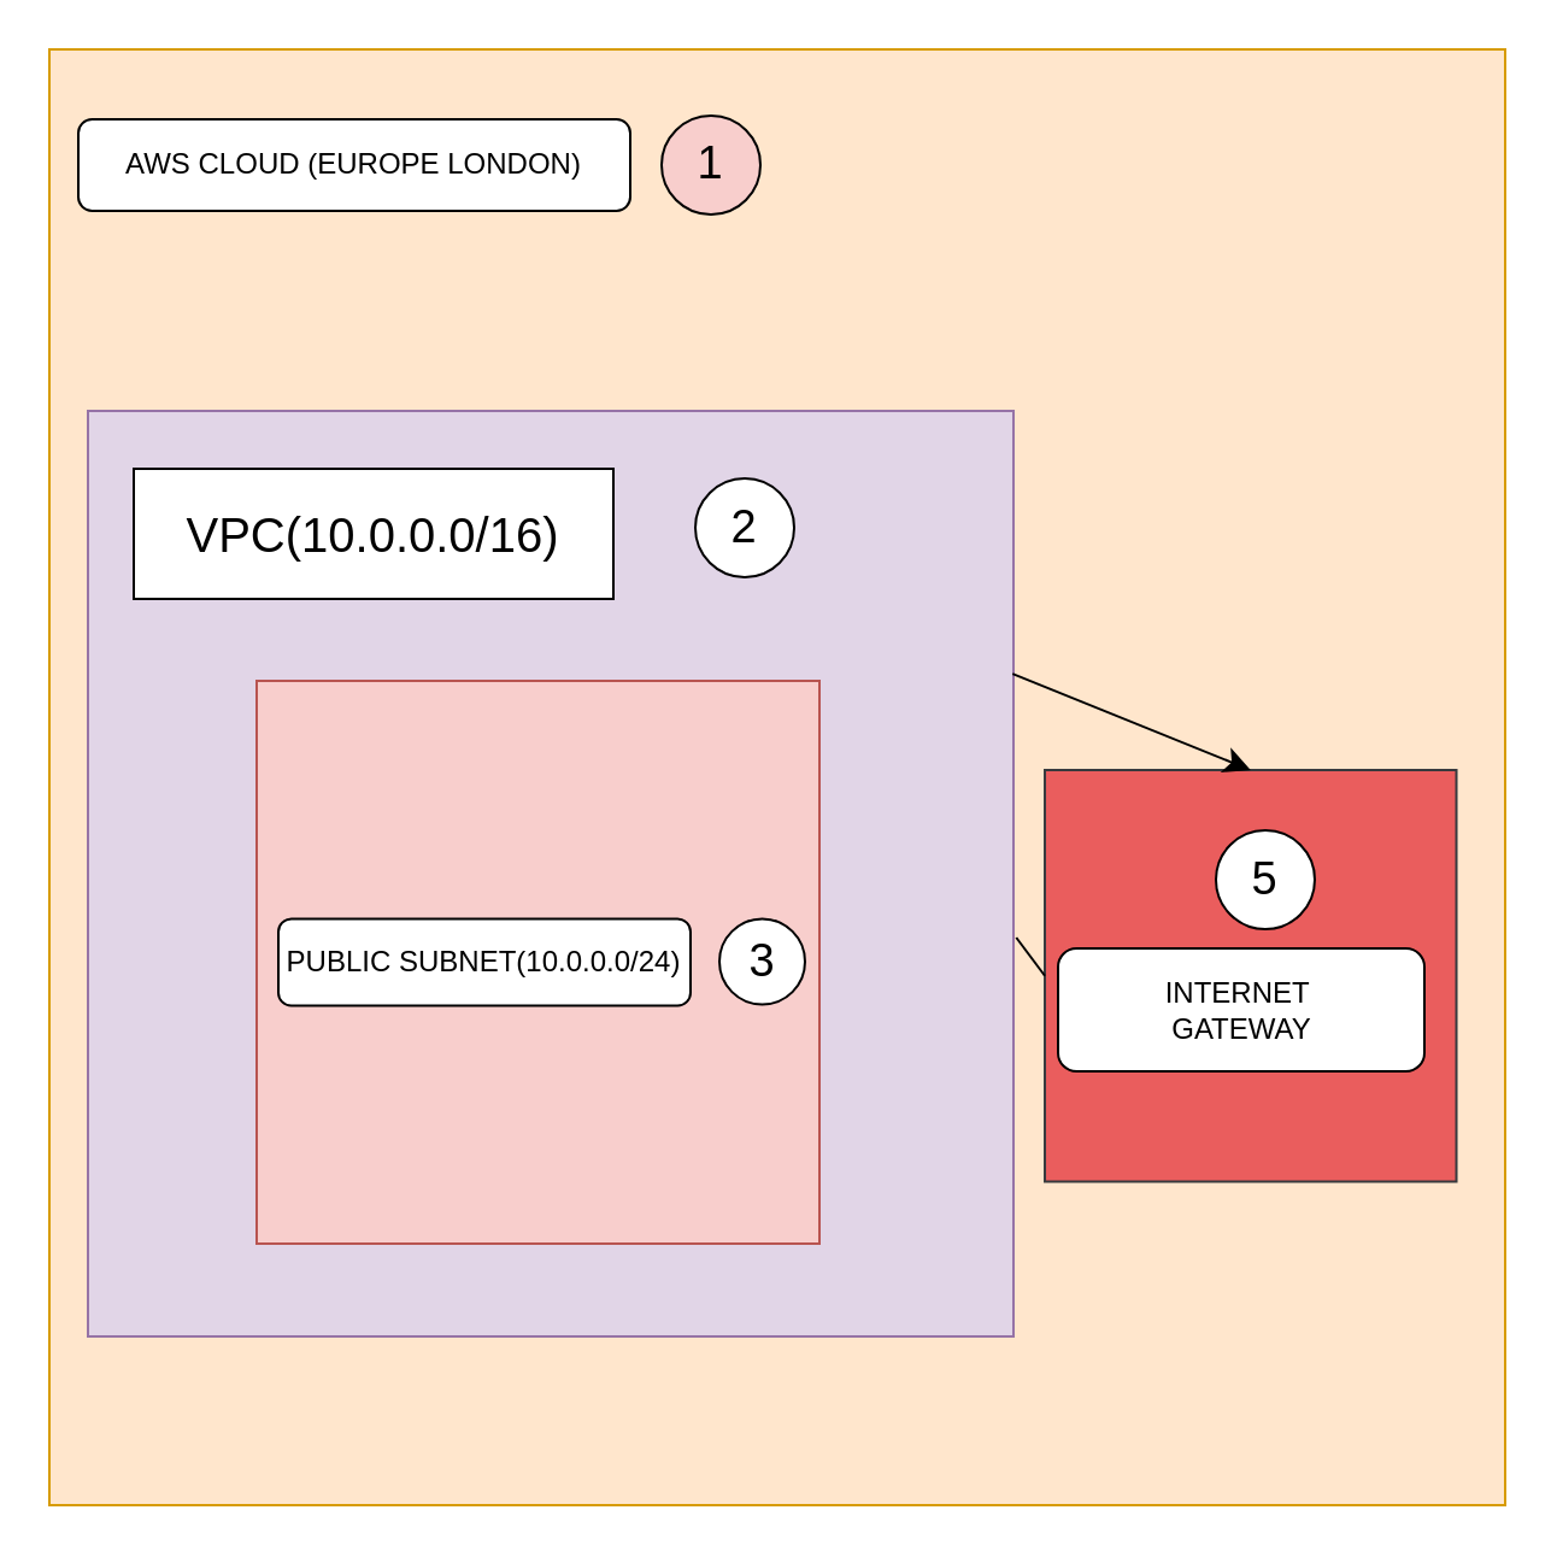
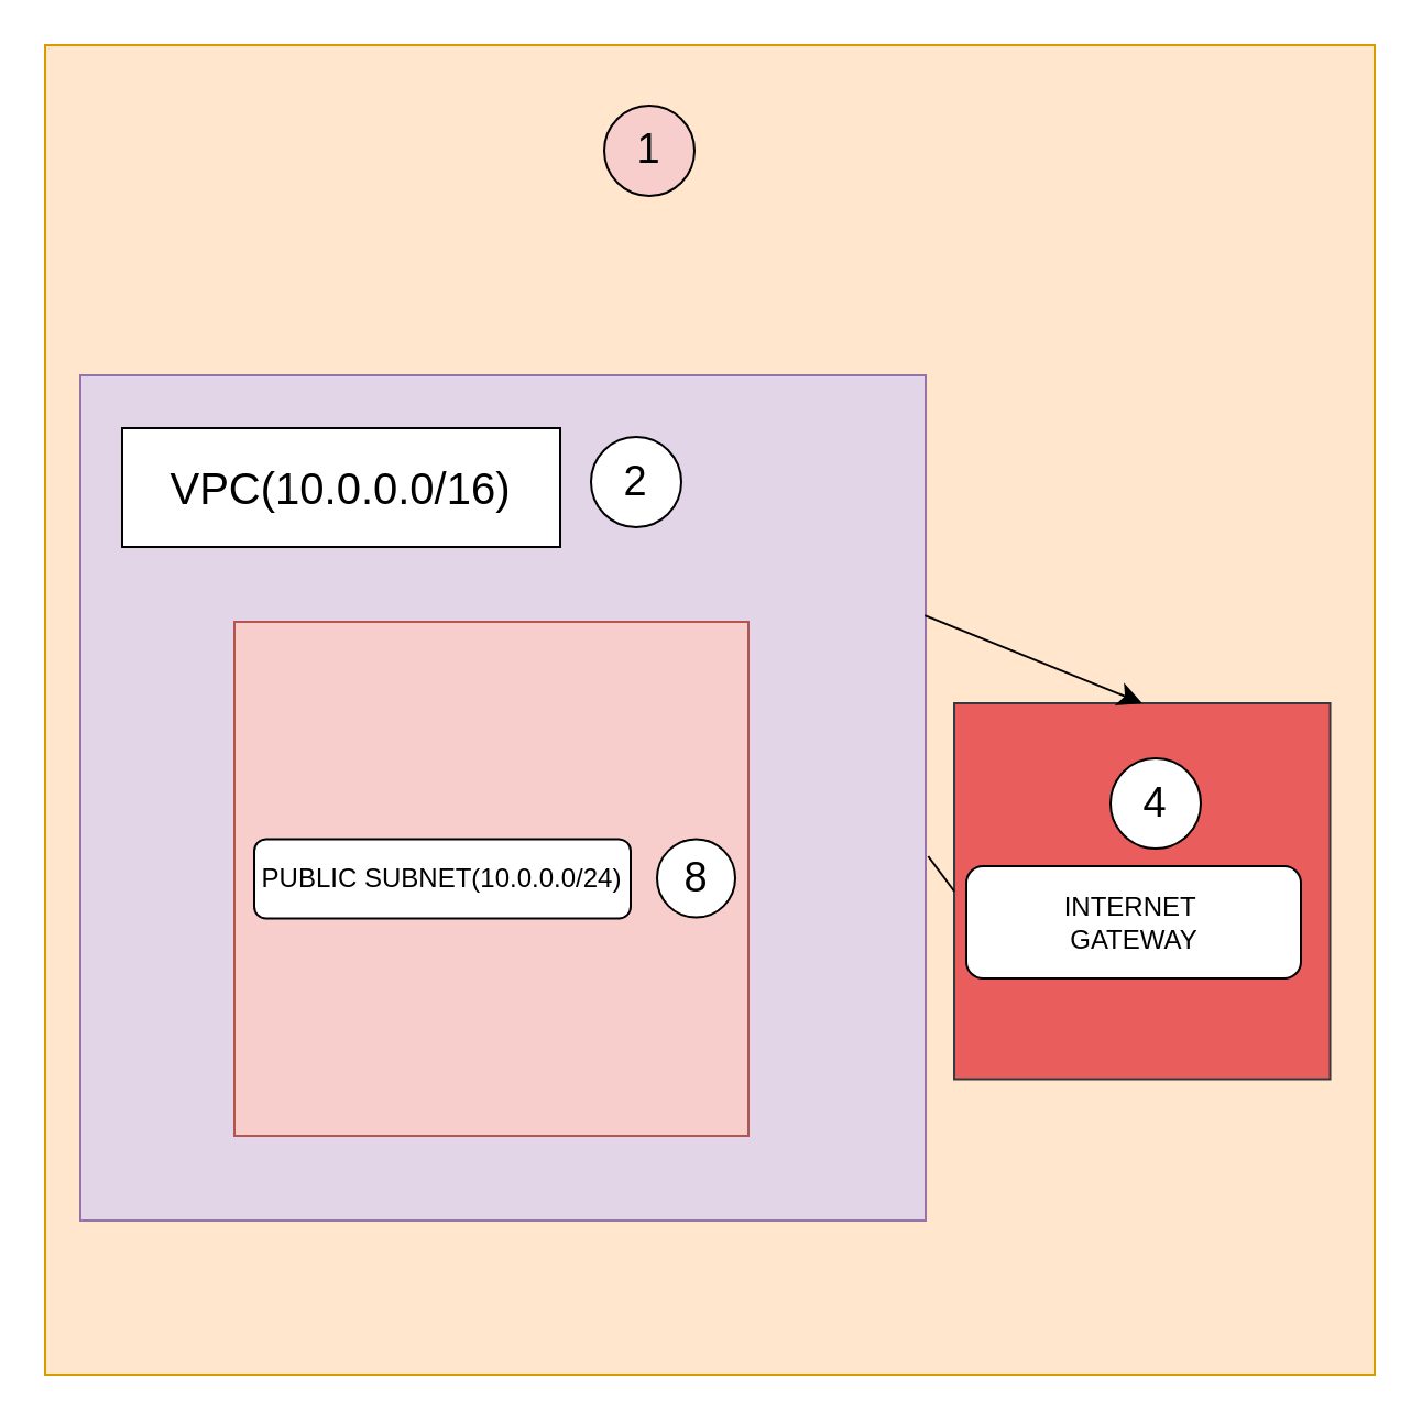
  <mxCell id="0" />
  <mxCell id="1" parent="0" />
  <mxCell id="2" value="" style="whiteSpace=wrap;html=1;aspect=fixed;fillColor=#ffe6cc;strokeColor=#d79b00;" vertex="1" parent="1"><mxGeometry x="20" y="20" width="604" height="604" as="geometry" /></mxCell>
- <mxCell id="3" value="AWS CLOUD (EUROPE LONDON)" style="rounded=1;whiteSpace=wrap;html=1;" vertex="1" parent="1"><mxGeometry x="32" y="49" width="229" height="38" as="geometry" /></mxCell>
  <mxCell id="4" value="" style="whiteSpace=wrap;html=1;aspect=fixed;fillColor=#e1d5e7;strokeColor=#9673a6;verticalAlign=top;" vertex="1" parent="1"><mxGeometry x="36" y="170" width="384" height="384" as="geometry" /></mxCell>
  <mxCell id="5" value="&lt;font style=&quot;font-size: 20px;&quot;&gt;VPC(10.0.0.0/16)&lt;/font&gt;" style="whiteSpace=wrap;html=1;align=center;rounded=0;" vertex="1" parent="1"><mxGeometry x="55" y="194" width="199" height="54" as="geometry" /></mxCell>
  <mxCell id="6" value="" style="whiteSpace=wrap;html=1;aspect=fixed;fillColor=#f8cecc;strokeColor=#b85450;" vertex="1" parent="1"><mxGeometry x="106" y="282" width="233.5" height="233.5" as="geometry" /></mxCell>
  <mxCell id="7" value="PUBLIC SUBNET(10.0.0.0/24)" style="rounded=1;whiteSpace=wrap;html=1;" vertex="1" parent="1"><mxGeometry x="115" y="380.75" width="171" height="36" as="geometry" /></mxCell>
  <mxCell id="8" value="&lt;font style=&quot;font-size: 19px;&quot;&gt;1&lt;/font&gt;" style="ellipse;whiteSpace=wrap;html=1;aspect=fixed;fillColor=#f8cecc;" vertex="1" parent="1"><mxGeometry x="274" y="47.5" width="41" height="41" as="geometry" /></mxCell>
- <mxCell id="9" value="&lt;span style=&quot;font-size: 19px;&quot;&gt;2&lt;/span&gt;" style="ellipse;whiteSpace=wrap;html=1;aspect=fixed;" vertex="1" parent="1"><mxGeometry x="288" y="198" width="41" height="41" as="geometry" /></mxCell>
- <mxCell id="10" value="&lt;span style=&quot;font-size: 19px;&quot;&gt;3&lt;/span&gt;" style="ellipse;whiteSpace=wrap;html=1;aspect=fixed;" vertex="1" parent="1"><mxGeometry x="298" y="380.75" width="35.5" height="35.5" as="geometry" /></mxCell>
+ <mxCell id="9" value="&lt;span style=&quot;font-size: 19px;&quot;&gt;2&lt;/span&gt;" style="ellipse;whiteSpace=wrap;html=1;aspect=fixed;" vertex="1" parent="1"><mxGeometry x="268" y="198" width="41" height="41" as="geometry" /></mxCell>
+ <mxCell id="10" value="&lt;span style=&quot;font-size: 19px;&quot;&gt;8&lt;/span&gt;" style="ellipse;whiteSpace=wrap;html=1;aspect=fixed;" vertex="1" parent="1"><mxGeometry x="298" y="380.75" width="35.5" height="35.5" as="geometry" /></mxCell>
  <mxCell id="11" value="" style="whiteSpace=wrap;html=1;aspect=fixed;fillColor=#ea5d5d;strokeColor=#36393d;" vertex="1" parent="1"><mxGeometry x="433.01" y="319" width="170.75" height="170.75" as="geometry" /></mxCell>
  <mxCell id="12" value="INTERNET&amp;nbsp;&lt;div&gt;GATEWAY&lt;/div&gt;" style="rounded=1;whiteSpace=wrap;html=1;" vertex="1" parent="1"><mxGeometry x="438.5" y="393" width="152" height="51" as="geometry" /></mxCell>
- <mxCell id="13" value="&lt;span style=&quot;font-size: 19px;&quot;&gt;5&lt;/span&gt;" style="ellipse;whiteSpace=wrap;html=1;aspect=fixed;" vertex="1" parent="1"><mxGeometry x="504" y="344" width="41" height="41" as="geometry" /></mxCell>
+ <mxCell id="13" value="&lt;span style=&quot;font-size: 19px;&quot;&gt;4&lt;/span&gt;" style="ellipse;whiteSpace=wrap;html=1;aspect=fixed;" vertex="1" parent="1"><mxGeometry x="504" y="344" width="41" height="41" as="geometry" /></mxCell>
  <mxCell id="14" value="" style="endArrow=none;html=1;rounded=0;fontSize=12;startSize=8;endSize=8;curved=1;entryX=0;entryY=0.5;entryDx=0;entryDy=0;exitX=1.003;exitY=0.569;exitDx=0;exitDy=0;exitPerimeter=0;" edge="1" parent="1" source="4" target="11"><mxGeometry width="50" height="50" relative="1" as="geometry"><mxPoint x="311" y="262" as="sourcePoint" /><mxPoint x="361" y="212" as="targetPoint" /></mxGeometry></mxCell>
  <mxCell id="15" value="" style="endArrow=classic;html=1;rounded=0;fontSize=12;startSize=8;endSize=8;curved=1;entryX=0.5;entryY=0;entryDx=0;entryDy=0;exitX=0.999;exitY=0.284;exitDx=0;exitDy=0;exitPerimeter=0;strokeColor=#000000;" edge="1" parent="1" source="4" target="11"><mxGeometry width="50" height="50" relative="1" as="geometry"><mxPoint x="317" y="262" as="sourcePoint" /><mxPoint x="361" y="212" as="targetPoint" /></mxGeometry></mxCell>
